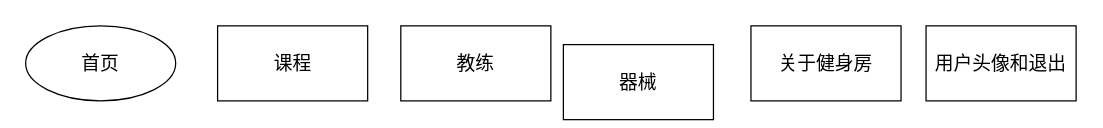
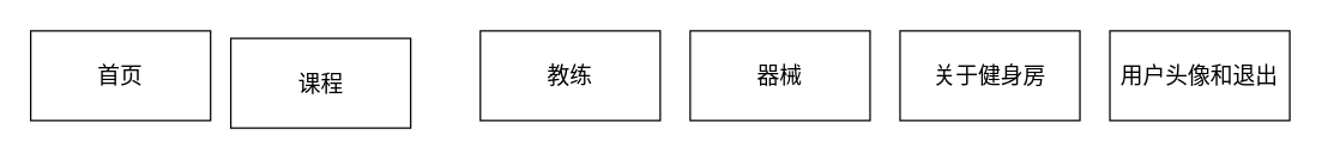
  <mxCell id="0" />
  <mxCell id="1" parent="0" />
- <mxCell id="2" value="&lt;font style=&quot;font-size: 15px;&quot; face=&quot;Comic Sans MS&quot;&gt;首页&lt;/font&gt;" style="ellipse;whiteSpace=wrap;html=1;" parent="1" vertex="1"><mxGeometry x="20" y="20" width="120" height="60" as="geometry" /></mxCell>
+ <mxCell id="2" value="&lt;font style=&quot;font-size: 15px;&quot; face=&quot;Comic Sans MS&quot;&gt;首页&lt;/font&gt;" style="rounded=0;whiteSpace=wrap;html=1;" parent="1" vertex="1"><mxGeometry x="20" y="20" width="120" height="60" as="geometry" /></mxCell>
  <mxCell id="3" value="&lt;font style=&quot;font-size: 15px;&quot; face=&quot;Comic Sans MS&quot;&gt;教练&lt;/font&gt;" style="rounded=0;whiteSpace=wrap;html=1;" parent="1" vertex="1"><mxGeometry x="320" y="20" width="120" height="60" as="geometry" /></mxCell>
- <mxCell id="4" value="&lt;font style=&quot;font-size: 15px;&quot; face=&quot;Comic Sans MS&quot;&gt;器械&lt;/font&gt;" style="rounded=0;whiteSpace=wrap;html=1;" parent="1" vertex="1"><mxGeometry x="450" y="35" width="120" height="60" as="geometry" /></mxCell>
- <mxCell id="5" value="&lt;font face=&quot;Comic Sans MS&quot;&gt;&lt;span style=&quot;font-size: 15px;&quot;&gt;课程&lt;/span&gt;&lt;/font&gt;" style="rounded=0;whiteSpace=wrap;html=1;" parent="1" vertex="1"><mxGeometry x="173.5" y="20" width="120" height="60" as="geometry" /></mxCell>
+ <mxCell id="4" value="&lt;font style=&quot;font-size: 15px;&quot; face=&quot;Comic Sans MS&quot;&gt;器械&lt;/font&gt;" style="rounded=0;whiteSpace=wrap;html=1;" parent="1" vertex="1"><mxGeometry x="460" y="20" width="120" height="60" as="geometry" /></mxCell>
+ <mxCell id="5" value="&lt;font face=&quot;Comic Sans MS&quot;&gt;&lt;span style=&quot;font-size: 15px;&quot;&gt;课程&lt;/span&gt;&lt;/font&gt;" style="rounded=0;whiteSpace=wrap;html=1;" parent="1" vertex="1"><mxGeometry x="153.5" y="25" width="120" height="60" as="geometry" /></mxCell>
  <mxCell id="6" value="&lt;font style=&quot;font-size: 15px;&quot; face=&quot;Comic Sans MS&quot;&gt;用户头像和退出&lt;/font&gt;" style="rounded=0;whiteSpace=wrap;html=1;" parent="1" vertex="1"><mxGeometry x="740" y="20" width="120" height="60" as="geometry" /></mxCell>
  <mxCell id="7" value="&lt;font style=&quot;font-size: 15px;&quot; face=&quot;Comic Sans MS&quot;&gt;关于健身房&lt;/font&gt;" style="rounded=0;whiteSpace=wrap;html=1;fillColor=#FFFFFF;" vertex="1" parent="1"><mxGeometry x="600" y="20" width="120" height="60" as="geometry" /></mxCell>
